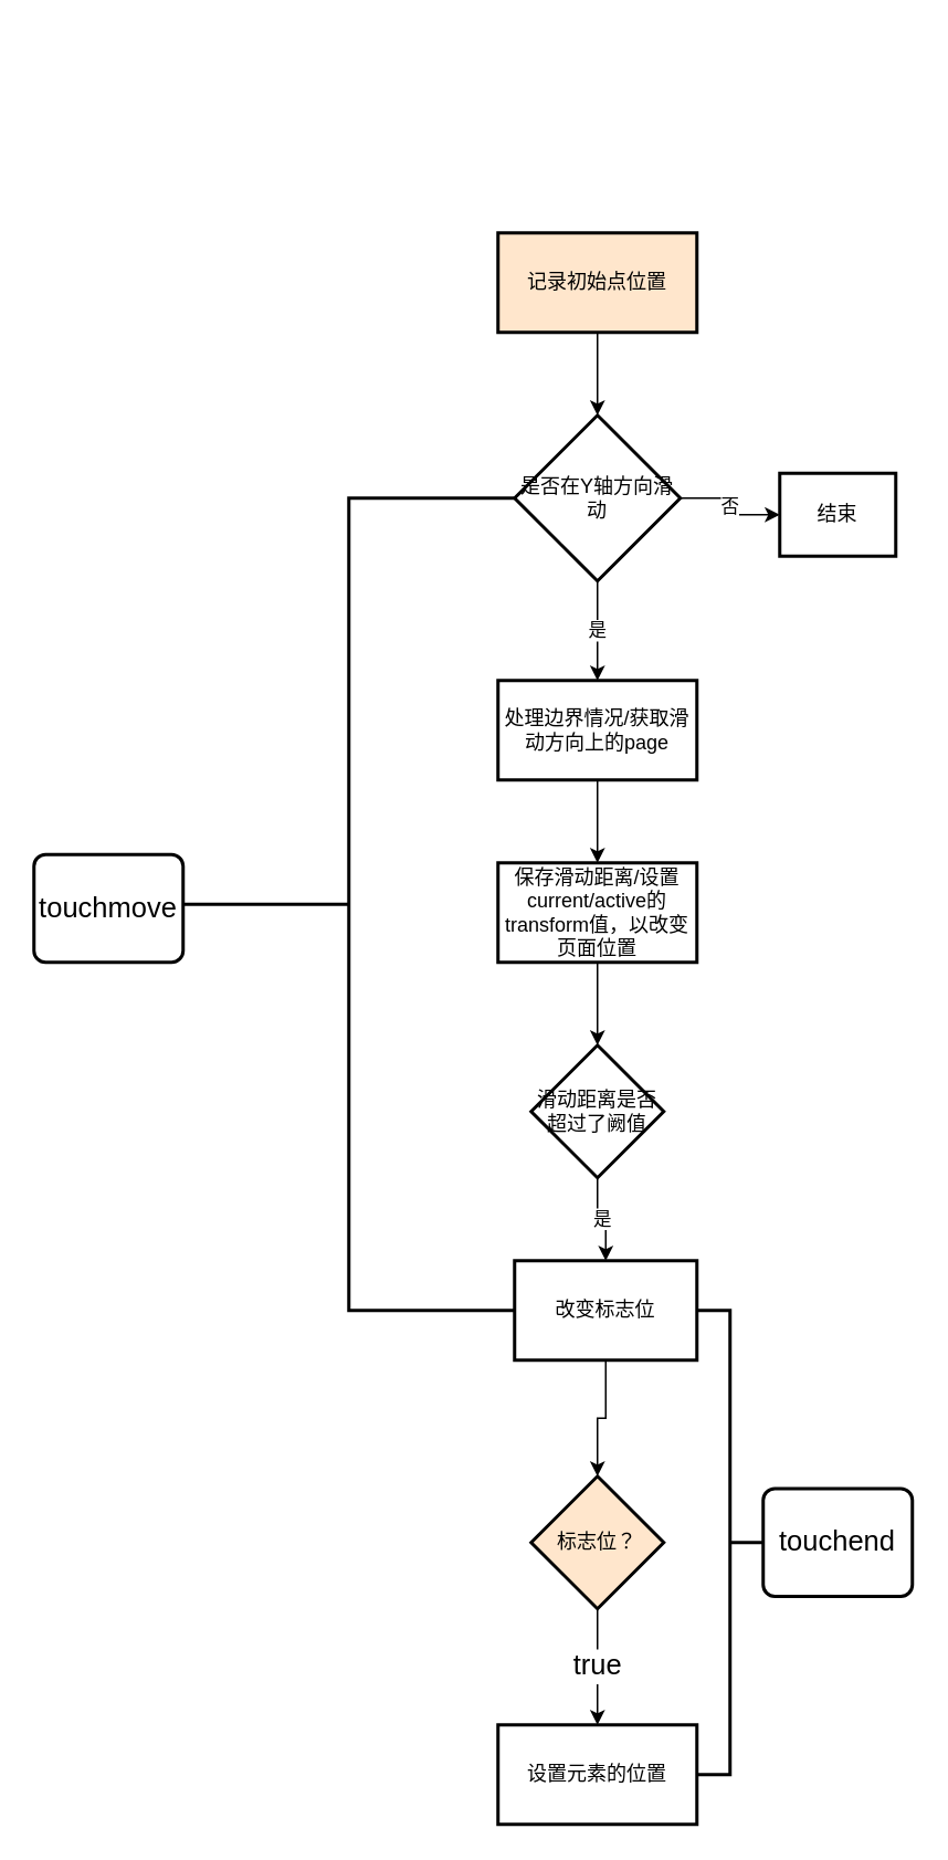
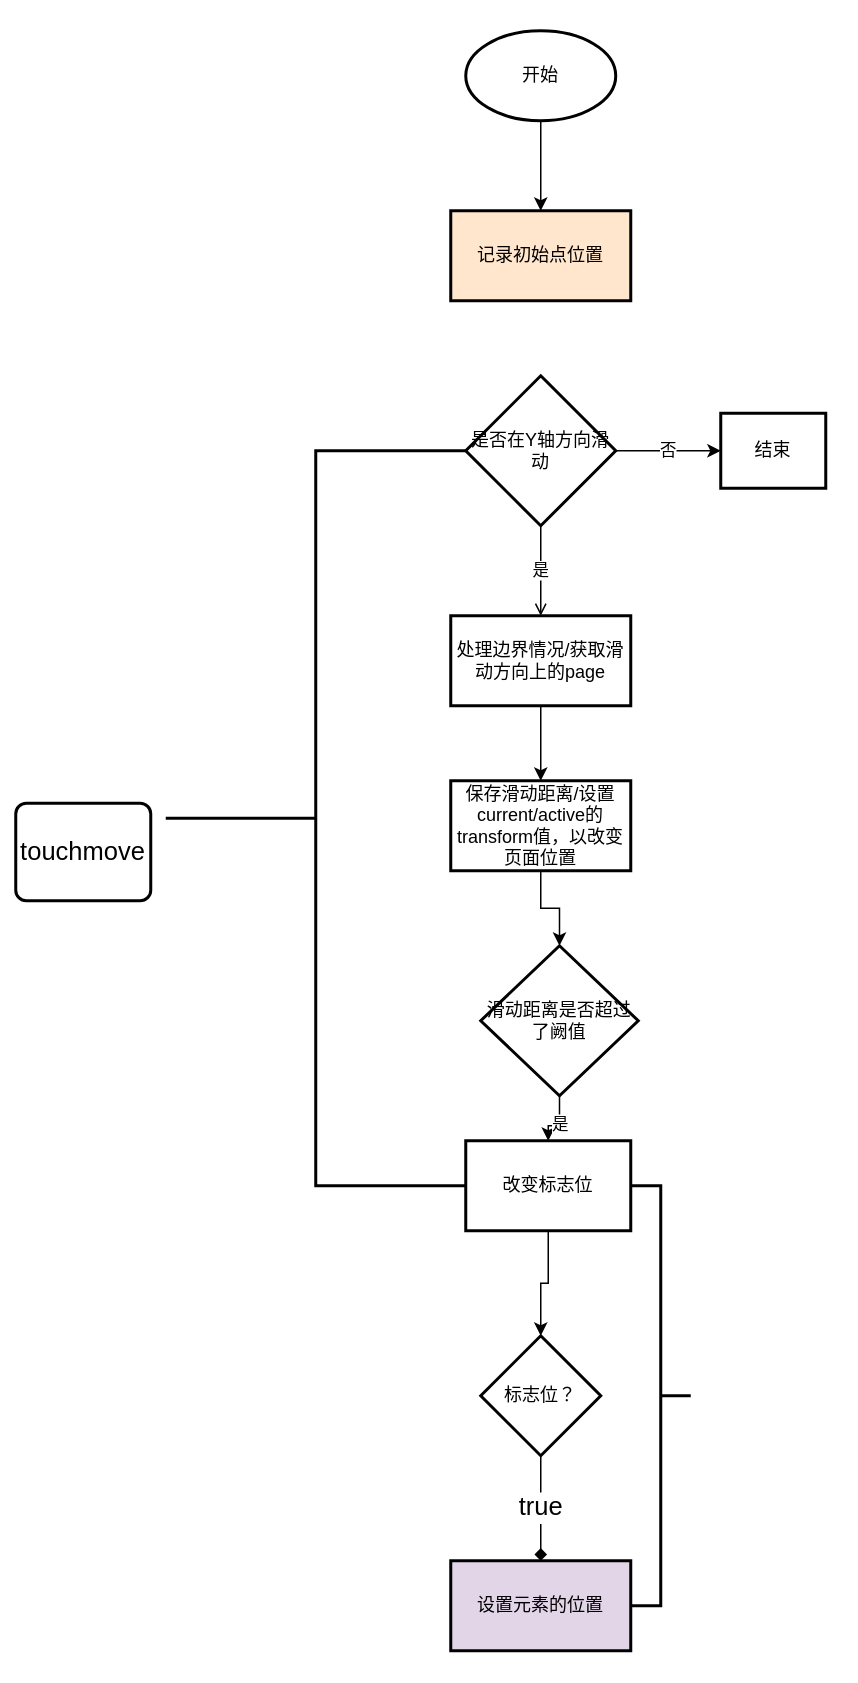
  <mxCell id="0" />
  <mxCell id="1" parent="0" />
- <mxCell id="4" style="edgeStyle=orthogonalEdgeStyle;rounded=0;orthogonalLoop=1;jettySize=auto;html=1;exitX=0.5;exitY=1;exitDx=0;exitDy=0;entryX=0.5;entryY=0;entryDx=0;entryDy=0;" edge="1" parent="1" source="5" target="8"><mxGeometry relative="1" as="geometry" /></mxCell>
+ <mxCell id="2" value="" style="edgeStyle=orthogonalEdgeStyle;rounded=0;orthogonalLoop=1;jettySize=auto;html=1;" edge="1" parent="1" source="3" target="5"><mxGeometry relative="1" as="geometry" /></mxCell>
+ <mxCell id="3" value="开始" style="strokeWidth=2;html=1;shape=mxgraph.flowchart.start_1;whiteSpace=wrap;" vertex="1" parent="1"><mxGeometry x="310" y="20" width="100" height="60" as="geometry" /></mxCell>
  <mxCell id="5" value="记录初始点位置" style="whiteSpace=wrap;html=1;strokeWidth=2;fillColor=#ffe6cc;" vertex="1" parent="1"><mxGeometry x="300" y="140" width="120" height="60" as="geometry" /></mxCell>
- <mxCell id="6" value="是" style="edgeStyle=orthogonalEdgeStyle;rounded=0;orthogonalLoop=1;jettySize=auto;html=1;" edge="1" parent="1" source="8" target="10"><mxGeometry relative="1" as="geometry" /></mxCell>
+ <mxCell id="6" value="是" style="edgeStyle=orthogonalEdgeStyle;rounded=0;orthogonalLoop=1;jettySize=auto;html=1;endArrow=open;" edge="1" parent="1" source="8" target="10"><mxGeometry relative="1" as="geometry" /></mxCell>
  <mxCell id="7" value="否" style="edgeStyle=orthogonalEdgeStyle;rounded=0;orthogonalLoop=1;jettySize=auto;html=1;" edge="1" parent="1" source="8" target="11"><mxGeometry relative="1" as="geometry" /></mxCell>
  <mxCell id="8" value="是否在Y轴方向滑动" style="rhombus;whiteSpace=wrap;html=1;strokeWidth=2;" vertex="1" parent="1"><mxGeometry x="310" y="250" width="100" height="100" as="geometry" /></mxCell>
  <mxCell id="9" value="" style="edgeStyle=orthogonalEdgeStyle;rounded=0;orthogonalLoop=1;jettySize=auto;html=1;" edge="1" parent="1" source="10" target="13"><mxGeometry relative="1" as="geometry" /></mxCell>
  <mxCell id="10" value="处理边界情况/获取滑动方向上的page" style="whiteSpace=wrap;html=1;strokeWidth=2;" vertex="1" parent="1"><mxGeometry x="300" y="410" width="120" height="60" as="geometry" /></mxCell>
- <mxCell id="11" value="结束" style="whiteSpace=wrap;html=1;strokeWidth=2;" vertex="1" parent="1"><mxGeometry x="470" y="285" width="70" height="50" as="geometry" /></mxCell>
+ <mxCell id="11" value="结束" style="whiteSpace=wrap;html=1;strokeWidth=2;" vertex="1" parent="1"><mxGeometry x="480" y="275" width="70" height="50" as="geometry" /></mxCell>
  <mxCell id="12" value="" style="edgeStyle=orthogonalEdgeStyle;rounded=0;orthogonalLoop=1;jettySize=auto;html=1;" edge="1" parent="1" source="13" target="15"><mxGeometry relative="1" as="geometry" /></mxCell>
  <mxCell id="13" value="保存滑动距离/设置current/active的transform值，以改变页面位置" style="whiteSpace=wrap;html=1;strokeWidth=2;" vertex="1" parent="1"><mxGeometry x="300" y="520" width="120" height="60" as="geometry" /></mxCell>
  <mxCell id="14" value="是" style="edgeStyle=orthogonalEdgeStyle;rounded=0;orthogonalLoop=1;jettySize=auto;html=1;" edge="1" parent="1" source="15" target="17"><mxGeometry relative="1" as="geometry" /></mxCell>
- <mxCell id="15" value="滑动距离是否超过了阙值" style="rhombus;whiteSpace=wrap;html=1;strokeWidth=2;" vertex="1" parent="1"><mxGeometry x="320" y="630" width="80" height="80" as="geometry" /></mxCell>
+ <mxCell id="15" value="滑动距离是否超过了阙值" style="rhombus;whiteSpace=wrap;html=1;strokeWidth=2;" vertex="1" parent="1"><mxGeometry x="320" y="630" width="105" height="100" as="geometry" /></mxCell>
  <mxCell id="16" value="" style="edgeStyle=orthogonalEdgeStyle;rounded=0;orthogonalLoop=1;jettySize=auto;html=1;fontSize=17;" edge="1" parent="1" source="17" target="21"><mxGeometry relative="1" as="geometry" /></mxCell>
  <mxCell id="17" value="改变标志位" style="whiteSpace=wrap;html=1;strokeWidth=2;" vertex="1" parent="1"><mxGeometry x="310" y="760" width="110" height="60" as="geometry" /></mxCell>
  <mxCell id="18" value="" style="strokeWidth=2;html=1;shape=mxgraph.flowchart.annotation_2;align=left;labelPosition=right;pointerEvents=1;" vertex="1" parent="1"><mxGeometry x="110" y="300" width="200" height="490" as="geometry" /></mxCell>
- <mxCell id="19" value="touchmove" style="rounded=1;whiteSpace=wrap;html=1;absoluteArcSize=1;arcSize=14;strokeWidth=2;fontSize=17;" vertex="1" parent="1"><mxGeometry x="20" y="515" width="90" height="65" as="geometry" /></mxCell>
- <mxCell id="20" value="true" style="edgeStyle=orthogonalEdgeStyle;rounded=0;orthogonalLoop=1;jettySize=auto;html=1;fontSize=17;" edge="1" parent="1" source="21" target="22"><mxGeometry relative="1" as="geometry" /></mxCell>
- <mxCell id="21" value="标志位？" style="rhombus;whiteSpace=wrap;html=1;strokeWidth=2;fillColor=#ffe6cc;" vertex="1" parent="1"><mxGeometry x="320" y="890" width="80" height="80" as="geometry" /></mxCell>
- <mxCell id="22" value="设置元素的位置" style="whiteSpace=wrap;html=1;strokeWidth=2;" vertex="1" parent="1"><mxGeometry x="300" y="1040" width="120" height="60" as="geometry" /></mxCell>
+ <mxCell id="19" value="touchmove" style="rounded=1;whiteSpace=wrap;html=1;absoluteArcSize=1;arcSize=14;strokeWidth=2;fontSize=17;" vertex="1" parent="1"><mxGeometry x="10" y="535" width="90" height="65" as="geometry" /></mxCell>
+ <mxCell id="20" value="true" style="edgeStyle=orthogonalEdgeStyle;rounded=0;orthogonalLoop=1;jettySize=auto;html=1;fontSize=17;endArrow=diamond;" edge="1" parent="1" source="21" target="22"><mxGeometry relative="1" as="geometry" /></mxCell>
+ <mxCell id="21" value="标志位？" style="rhombus;whiteSpace=wrap;html=1;strokeWidth=2;" vertex="1" parent="1"><mxGeometry x="320" y="890" width="80" height="80" as="geometry" /></mxCell>
+ <mxCell id="22" value="设置元素的位置" style="whiteSpace=wrap;html=1;strokeWidth=2;fillColor=#e1d5e7;" vertex="1" parent="1"><mxGeometry x="300" y="1040" width="120" height="60" as="geometry" /></mxCell>
  <mxCell id="23" value="" style="strokeWidth=2;html=1;shape=mxgraph.flowchart.annotation_2;align=left;labelPosition=right;pointerEvents=1;fontSize=17;rotation=-180;" vertex="1" parent="1"><mxGeometry x="420" y="790" width="40" height="280" as="geometry" /></mxCell>
- <mxCell id="24" value="touchend" style="rounded=1;whiteSpace=wrap;html=1;absoluteArcSize=1;arcSize=14;strokeWidth=2;fontSize=17;" vertex="1" parent="1"><mxGeometry x="460" y="897.5" width="90" height="65" as="geometry" /></mxCell>
